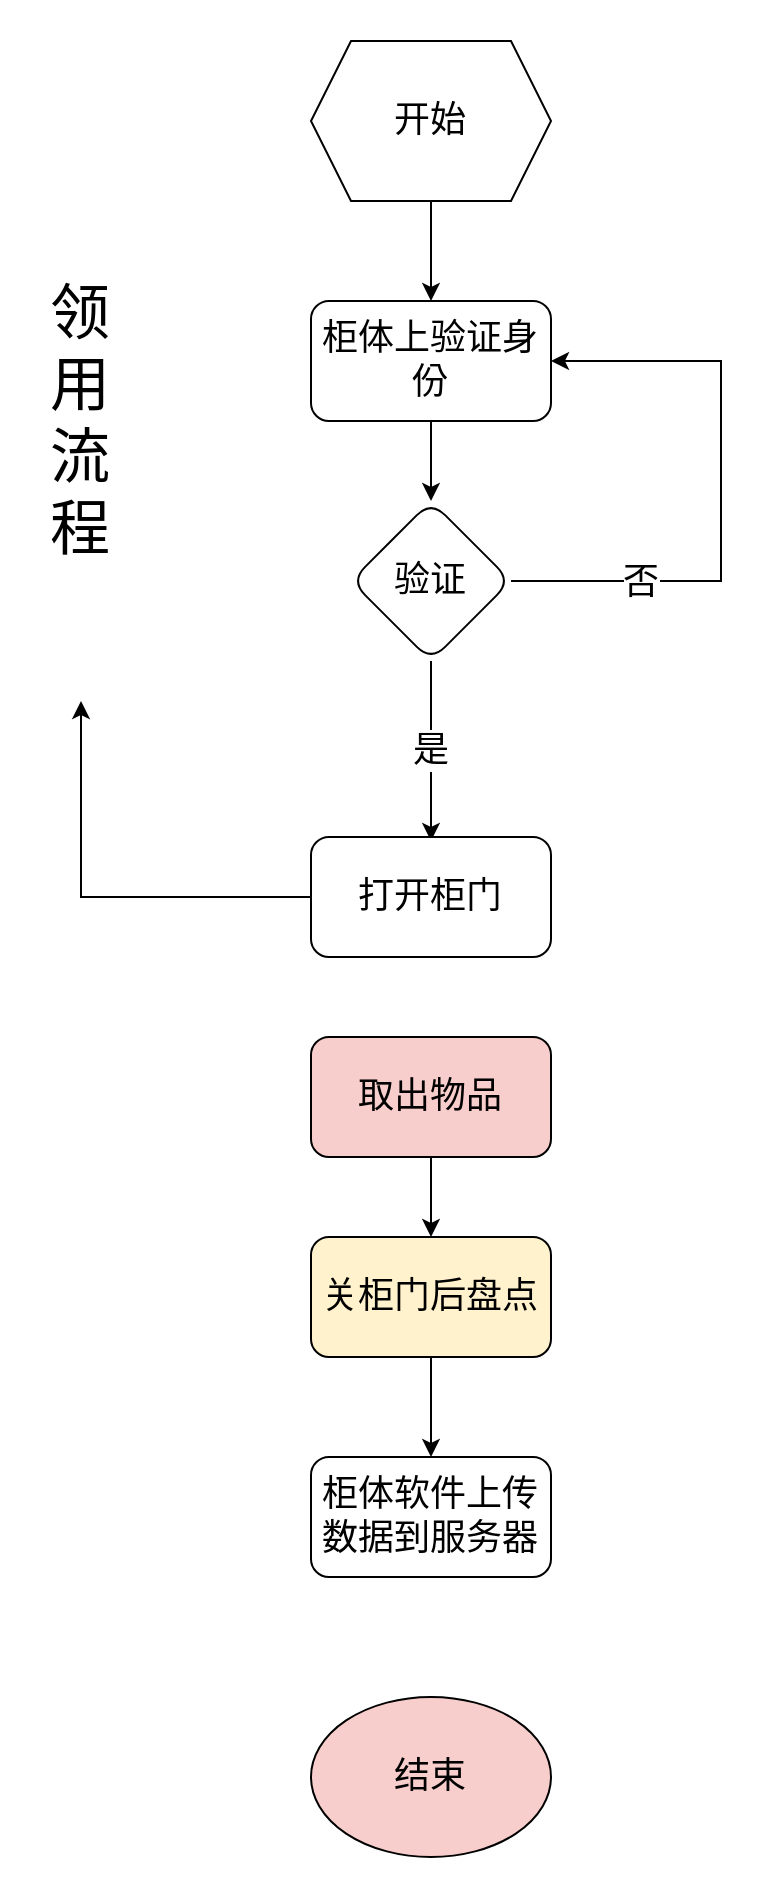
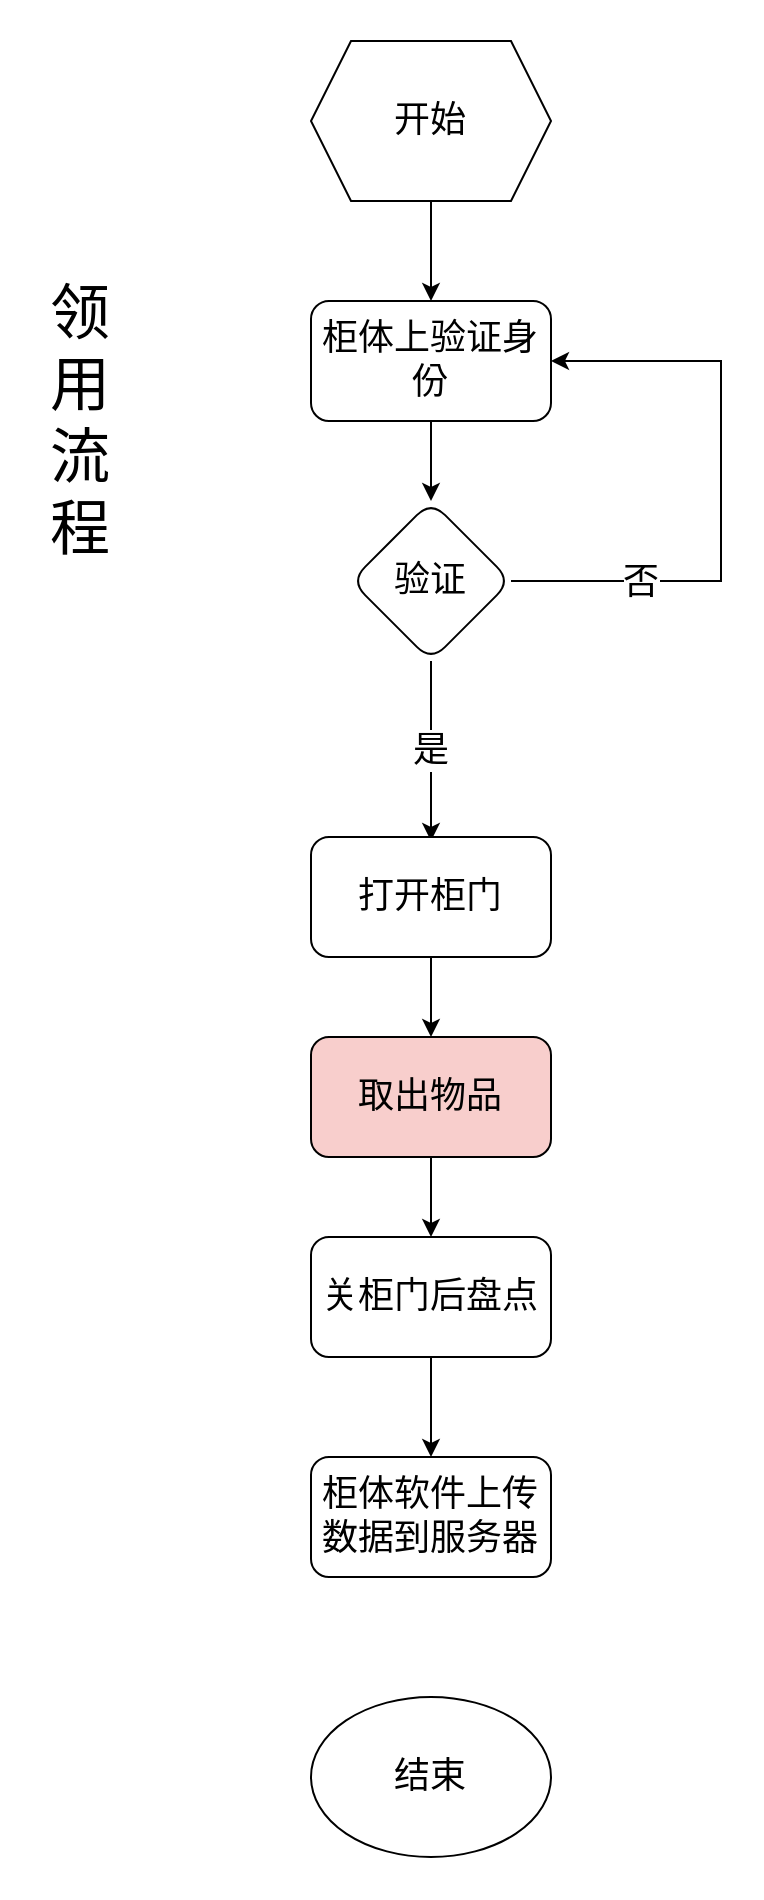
  <mxCell id="0" />
  <mxCell id="1" parent="0" />
  <mxCell id="2" value="" style="edgeStyle=orthogonalEdgeStyle;rounded=0;orthogonalLoop=1;jettySize=auto;html=1;" edge="1" parent="1" source="3" target="5"><mxGeometry relative="1" as="geometry" /></mxCell>
  <mxCell id="3" value="取出物品" style="rounded=1;whiteSpace=wrap;html=1;fontSize=18;fillColor=#f8cecc;" vertex="1" parent="1"><mxGeometry x="155" y="518" width="120" height="60" as="geometry" /></mxCell>
  <mxCell id="4" value="" style="edgeStyle=orthogonalEdgeStyle;rounded=0;orthogonalLoop=1;jettySize=auto;html=1;fontSize=18;" edge="1" parent="1" source="5" target="6"><mxGeometry relative="1" as="geometry" /></mxCell>
- <mxCell id="5" value="关柜门后盘点" style="rounded=1;whiteSpace=wrap;html=1;fontSize=18;fillColor=#fff2cc;" vertex="1" parent="1"><mxGeometry x="155" y="618" width="120" height="60" as="geometry" /></mxCell>
+ <mxCell id="5" value="关柜门后盘点" style="rounded=1;whiteSpace=wrap;html=1;fontSize=18;" vertex="1" parent="1"><mxGeometry x="155" y="618" width="120" height="60" as="geometry" /></mxCell>
  <mxCell id="6" value="柜体软件上传数据到服务器" style="rounded=1;whiteSpace=wrap;html=1;fontSize=18;" vertex="1" parent="1"><mxGeometry x="155" y="728" width="120" height="60" as="geometry" /></mxCell>
  <mxCell id="7" style="edgeStyle=orthogonalEdgeStyle;rounded=0;orthogonalLoop=1;jettySize=auto;html=1;entryX=0.5;entryY=0;entryDx=0;entryDy=0;fontSize=18;" edge="1" parent="1" source="8" target="11"><mxGeometry relative="1" as="geometry" /></mxCell>
  <mxCell id="8" value="开始" style="shape=hexagon;perimeter=hexagonPerimeter2;whiteSpace=wrap;html=1;fixedSize=1;fontSize=18;" vertex="1" parent="1"><mxGeometry x="155" y="20" width="120" height="80" as="geometry" /></mxCell>
- <mxCell id="9" value="结束" style="ellipse;whiteSpace=wrap;html=1;fontSize=18;fillColor=#f8cecc;" vertex="1" parent="1"><mxGeometry x="155" y="848" width="120" height="80" as="geometry" /></mxCell>
+ <mxCell id="9" value="结束" style="ellipse;whiteSpace=wrap;html=1;fontSize=18;" vertex="1" parent="1"><mxGeometry x="155" y="848" width="120" height="80" as="geometry" /></mxCell>
  <mxCell id="10" value="" style="edgeStyle=orthogonalEdgeStyle;rounded=0;orthogonalLoop=1;jettySize=auto;html=1;fontSize=18;" edge="1" parent="1" source="11"><mxGeometry relative="1" as="geometry"><mxPoint x="215" y="250" as="targetPoint" /></mxGeometry></mxCell>
  <mxCell id="11" value="柜体上验证身份" style="rounded=1;whiteSpace=wrap;html=1;fontSize=18;" vertex="1" parent="1"><mxGeometry x="155" y="150" width="120" height="60" as="geometry" /></mxCell>
  <mxCell id="12" value="领用流程" style="glass=0;labelPosition=center;verticalLabelPosition=middle;align=center;verticalAlign=middle;horizontal=1;fontColor=default;textDirection=rtl;direction=south;rotation=0;whiteSpace=wrap;fontSize=30;labelBorderColor=none;strokeColor=none;" vertex="1" parent="1"><mxGeometry x="20" y="70" width="40" height="280" as="geometry" /></mxCell>
  <mxCell id="13" value="是" style="edgeStyle=orthogonalEdgeStyle;rounded=0;orthogonalLoop=1;jettySize=auto;html=1;fontSize=18;" edge="1" parent="1" source="16"><mxGeometry relative="1" as="geometry"><mxPoint x="215" y="420" as="targetPoint" /></mxGeometry></mxCell>
  <mxCell id="14" style="edgeStyle=orthogonalEdgeStyle;rounded=0;orthogonalLoop=1;jettySize=auto;html=1;entryX=1;entryY=0.5;entryDx=0;entryDy=0;" edge="1" parent="1" source="16" target="11"><mxGeometry relative="1" as="geometry"><Array as="points"><mxPoint x="360" y="290" /><mxPoint x="360" y="180" /></Array></mxGeometry></mxCell>
  <mxCell id="15" value="否" style="edgeLabel;html=1;align=center;verticalAlign=middle;resizable=0;points=[];fontSize=18;" vertex="1" connectable="0" parent="14"><mxGeometry x="-0.573" relative="1" as="geometry"><mxPoint as="offset" /></mxGeometry></mxCell>
  <mxCell id="16" value="验证" style="rhombus;whiteSpace=wrap;html=1;fontSize=18;rounded=1;" vertex="1" parent="1"><mxGeometry x="175" y="250" width="80" height="80" as="geometry" /></mxCell>
- <mxCell id="17" value="" style="edgeStyle=orthogonalEdgeStyle;rounded=0;orthogonalLoop=1;jettySize=auto;html=1;" edge="1" parent="1" source="18" target="12"><mxGeometry relative="1" as="geometry" /></mxCell>
+ <mxCell id="17" value="" style="edgeStyle=orthogonalEdgeStyle;rounded=0;orthogonalLoop=1;jettySize=auto;html=1;" edge="1" parent="1" source="18" target="3"><mxGeometry relative="1" as="geometry" /></mxCell>
  <mxCell id="18" value="打开柜门" style="rounded=1;whiteSpace=wrap;html=1;fontSize=18;" vertex="1" parent="1"><mxGeometry x="155" y="418" width="120" height="60" as="geometry" /></mxCell>
